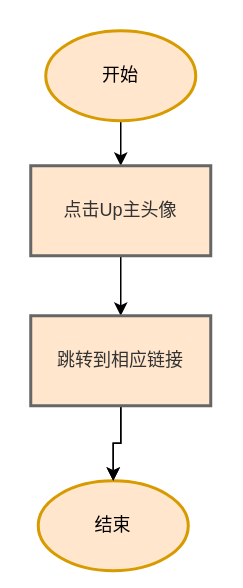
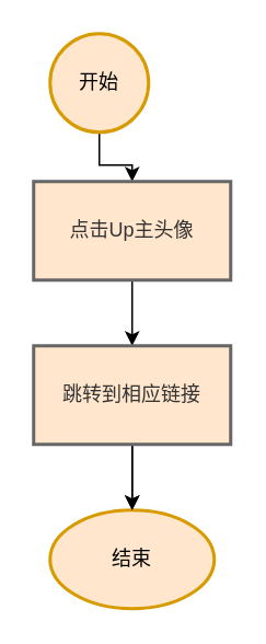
  <mxCell id="0" />
  <mxCell id="1" parent="0" />
  <mxCell id="2" value="" style="edgeStyle=orthogonalEdgeStyle;rounded=0;orthogonalLoop=1;jettySize=auto;html=1;" edge="1" parent="1" source="3" target="6"><mxGeometry relative="1" as="geometry" /></mxCell>
- <mxCell id="3" value="开始" style="strokeWidth=2;html=1;shape=mxgraph.flowchart.start_1;whiteSpace=wrap;fillColor=#ffe6cc;strokeColor=#d79b00;" vertex="1" parent="1"><mxGeometry x="30" y="20" width="100" height="60" as="geometry" /></mxCell>
- <mxCell id="4" value="结束" style="strokeWidth=2;html=1;shape=mxgraph.flowchart.start_1;whiteSpace=wrap;fillColor=#ffe6cc;strokeColor=#d79b00;" vertex="1" parent="1"><mxGeometry x="25" y="320" width="100" height="60" as="geometry" /></mxCell>
+ <mxCell id="3" value="开始" style="strokeWidth=2;html=1;shape=mxgraph.flowchart.start_1;whiteSpace=wrap;fillColor=#ffe6cc;strokeColor=#d79b00;" vertex="1" parent="1"><mxGeometry x="30" y="20" width="60" height="60" as="geometry" /></mxCell>
+ <mxCell id="4" value="结束" style="strokeWidth=2;html=1;shape=mxgraph.flowchart.start_1;whiteSpace=wrap;fillColor=#ffe6cc;strokeColor=#d79b00;" vertex="1" parent="1"><mxGeometry x="30" y="310" width="100" height="60" as="geometry" /></mxCell>
  <mxCell id="5" value="" style="edgeStyle=orthogonalEdgeStyle;rounded=0;orthogonalLoop=1;jettySize=auto;html=1;" edge="1" parent="1" source="6" target="9"><mxGeometry relative="1" as="geometry" /></mxCell>
  <mxCell id="6" value="点击Up主头像" style="whiteSpace=wrap;html=1;strokeWidth=2;fillColor=#ffe6cc;fontColor=#333333;strokeColor=#666666;" vertex="1" parent="1"><mxGeometry x="20" y="110" width="120" height="60" as="geometry" /></mxCell>
  <mxCell id="7" value="" style="edgeStyle=orthogonalEdgeStyle;rounded=0;orthogonalLoop=1;jettySize=auto;html=1;" edge="1" parent="1" source="9" target="4"><mxGeometry relative="1" as="geometry" /></mxCell>
  <mxCell id="8" value="" style="edgeStyle=orthogonalEdgeStyle;rounded=0;orthogonalLoop=1;jettySize=auto;html=1;" edge="1" parent="1" source="9" target="4"><mxGeometry relative="1" as="geometry" /></mxCell>
  <mxCell id="9" value="跳转到相应链接" style="rounded=0;whiteSpace=wrap;html=1;strokeWidth=2;fillColor=#ffe6cc;fontColor=#333333;strokeColor=#666666;" vertex="1" parent="1"><mxGeometry x="20" y="210" width="120" height="60" as="geometry" /></mxCell>
